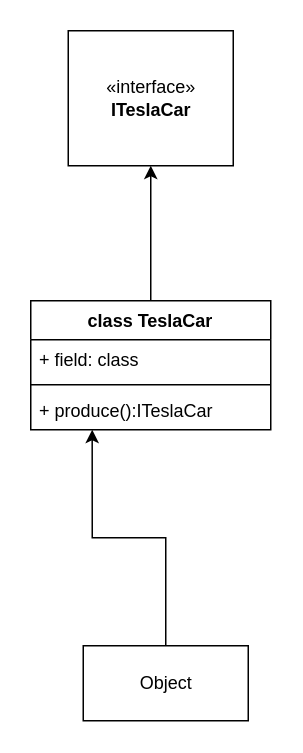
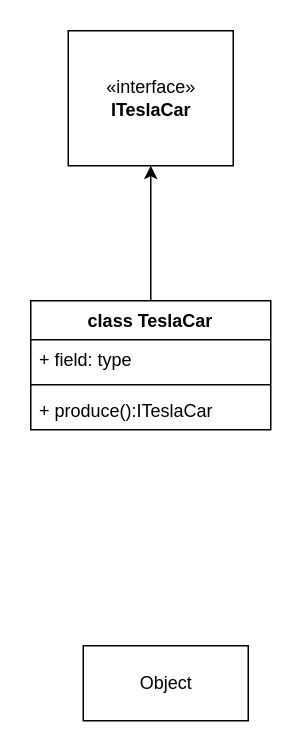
  <mxCell id="0" />
  <mxCell id="1" parent="0" />
  <mxCell id="2" value="«interface»&lt;br&gt;&lt;b&gt;ITeslaCar&lt;/b&gt;" style="html=1;" parent="1" vertex="1"><mxGeometry x="45" y="20" width="110" height="90" as="geometry" /></mxCell>
  <mxCell id="3" style="edgeStyle=orthogonalEdgeStyle;rounded=0;orthogonalLoop=1;jettySize=auto;html=1;" parent="1" source="4" target="2" edge="1"><mxGeometry relative="1" as="geometry" /></mxCell>
  <mxCell id="4" value="class TeslaCar" style="swimlane;fontStyle=1;align=center;verticalAlign=top;childLayout=stackLayout;horizontal=1;startSize=26;horizontalStack=0;resizeParent=1;resizeParentMax=0;resizeLast=0;collapsible=1;marginBottom=0;" parent="1" vertex="1"><mxGeometry x="20" y="200" width="160" height="86" as="geometry" /></mxCell>
- <mxCell id="5" value="+ field: class" style="text;strokeColor=none;fillColor=none;align=left;verticalAlign=top;spacingLeft=4;spacingRight=4;overflow=hidden;rotatable=0;points=[[0,0.5],[1,0.5]];portConstraint=eastwest;" parent="4" vertex="1"><mxGeometry y="26" width="160" height="26" as="geometry" /></mxCell>
+ <mxCell id="5" value="+ field: type" style="text;strokeColor=none;fillColor=none;align=left;verticalAlign=top;spacingLeft=4;spacingRight=4;overflow=hidden;rotatable=0;points=[[0,0.5],[1,0.5]];portConstraint=eastwest;" parent="4" vertex="1"><mxGeometry y="26" width="160" height="26" as="geometry" /></mxCell>
  <mxCell id="6" value="" style="line;strokeWidth=1;fillColor=none;align=left;verticalAlign=middle;spacingTop=-1;spacingLeft=3;spacingRight=3;rotatable=0;labelPosition=right;points=[];portConstraint=eastwest;strokeColor=inherit;" parent="4" vertex="1"><mxGeometry y="52" width="160" height="8" as="geometry" /></mxCell>
  <mxCell id="7" value="+ produce():ITeslaCar" style="text;strokeColor=none;fillColor=none;align=left;verticalAlign=top;spacingLeft=4;spacingRight=4;overflow=hidden;rotatable=0;points=[[0,0.5],[1,0.5]];portConstraint=eastwest;" parent="4" vertex="1"><mxGeometry y="60" width="160" height="26" as="geometry" /></mxCell>
- <mxCell id="8" style="edgeStyle=orthogonalEdgeStyle;rounded=0;orthogonalLoop=1;jettySize=auto;html=1;entryX=0.256;entryY=1;entryDx=0;entryDy=0;entryPerimeter=0;" parent="1" source="9" target="7" edge="1"><mxGeometry relative="1" as="geometry" /></mxCell>
  <mxCell id="9" value="Object" style="html=1;" parent="1" vertex="1"><mxGeometry x="55" y="430" width="110" height="50" as="geometry" /></mxCell>
